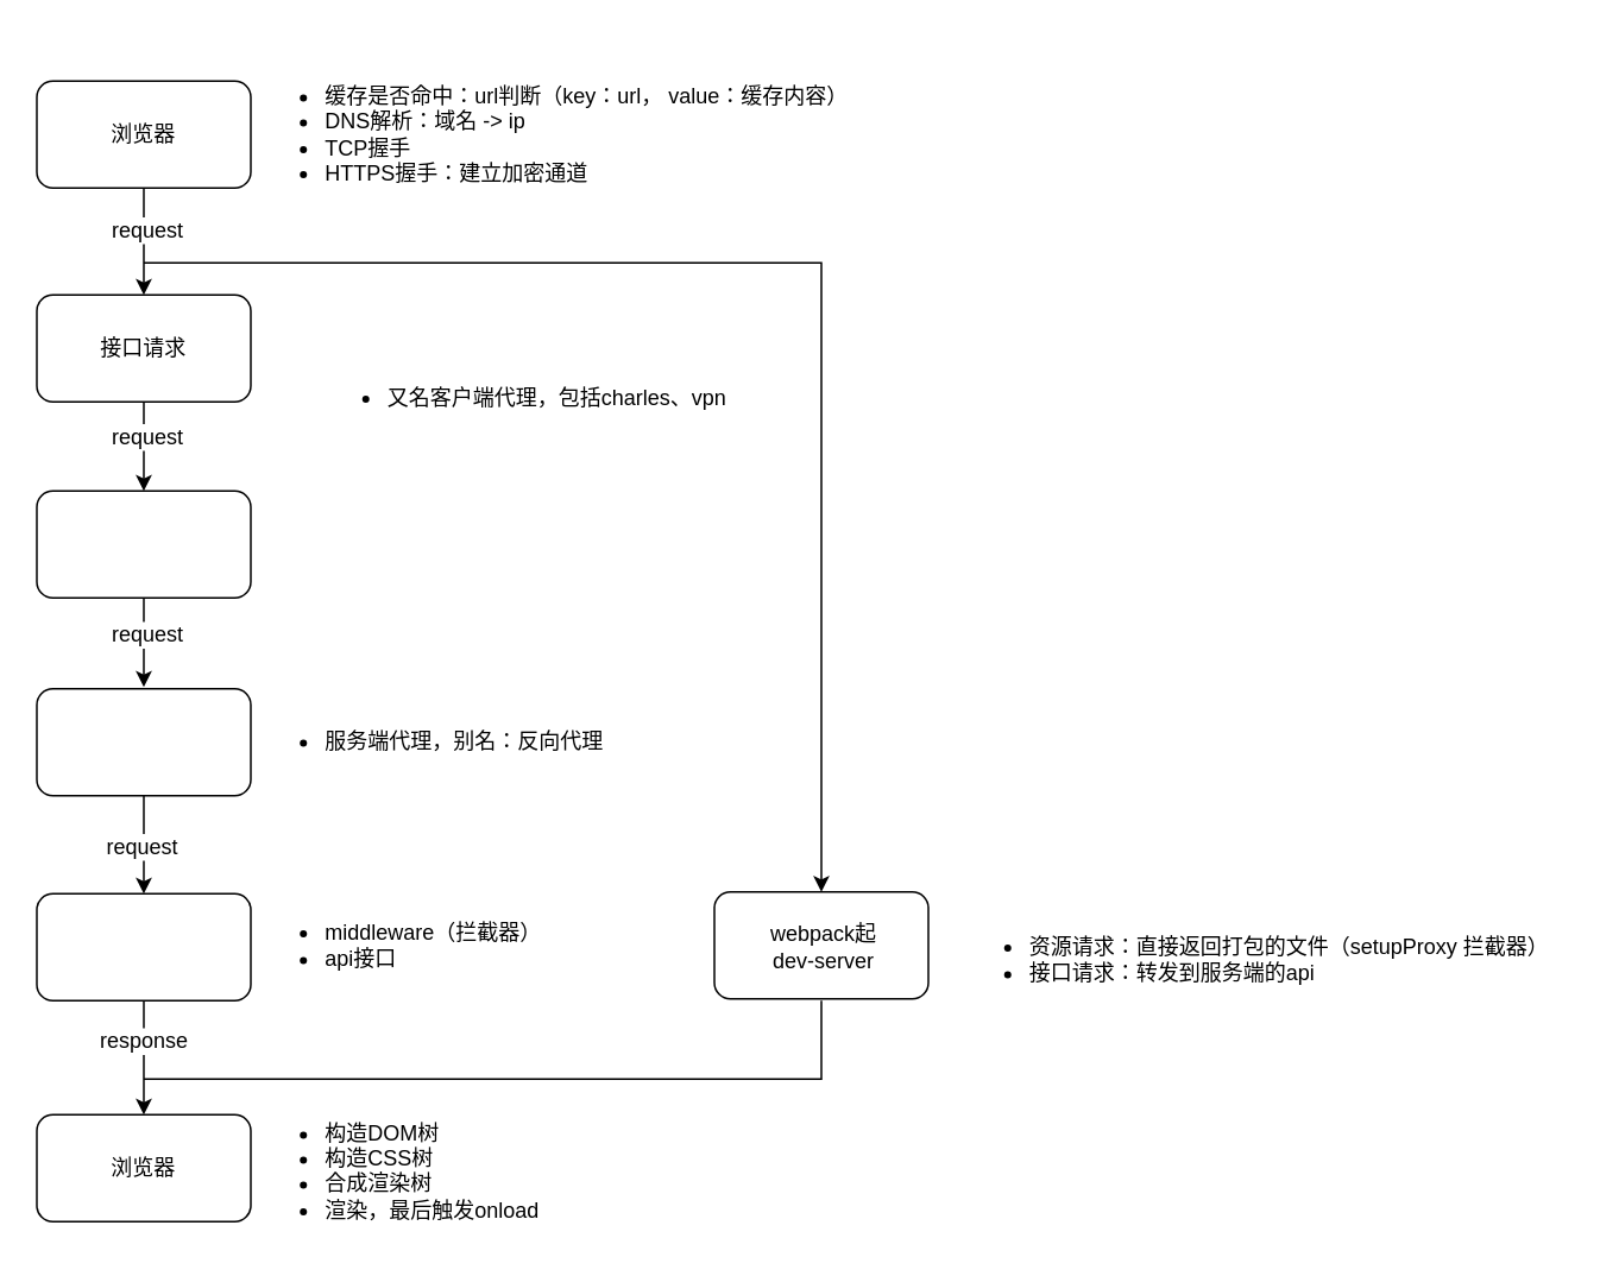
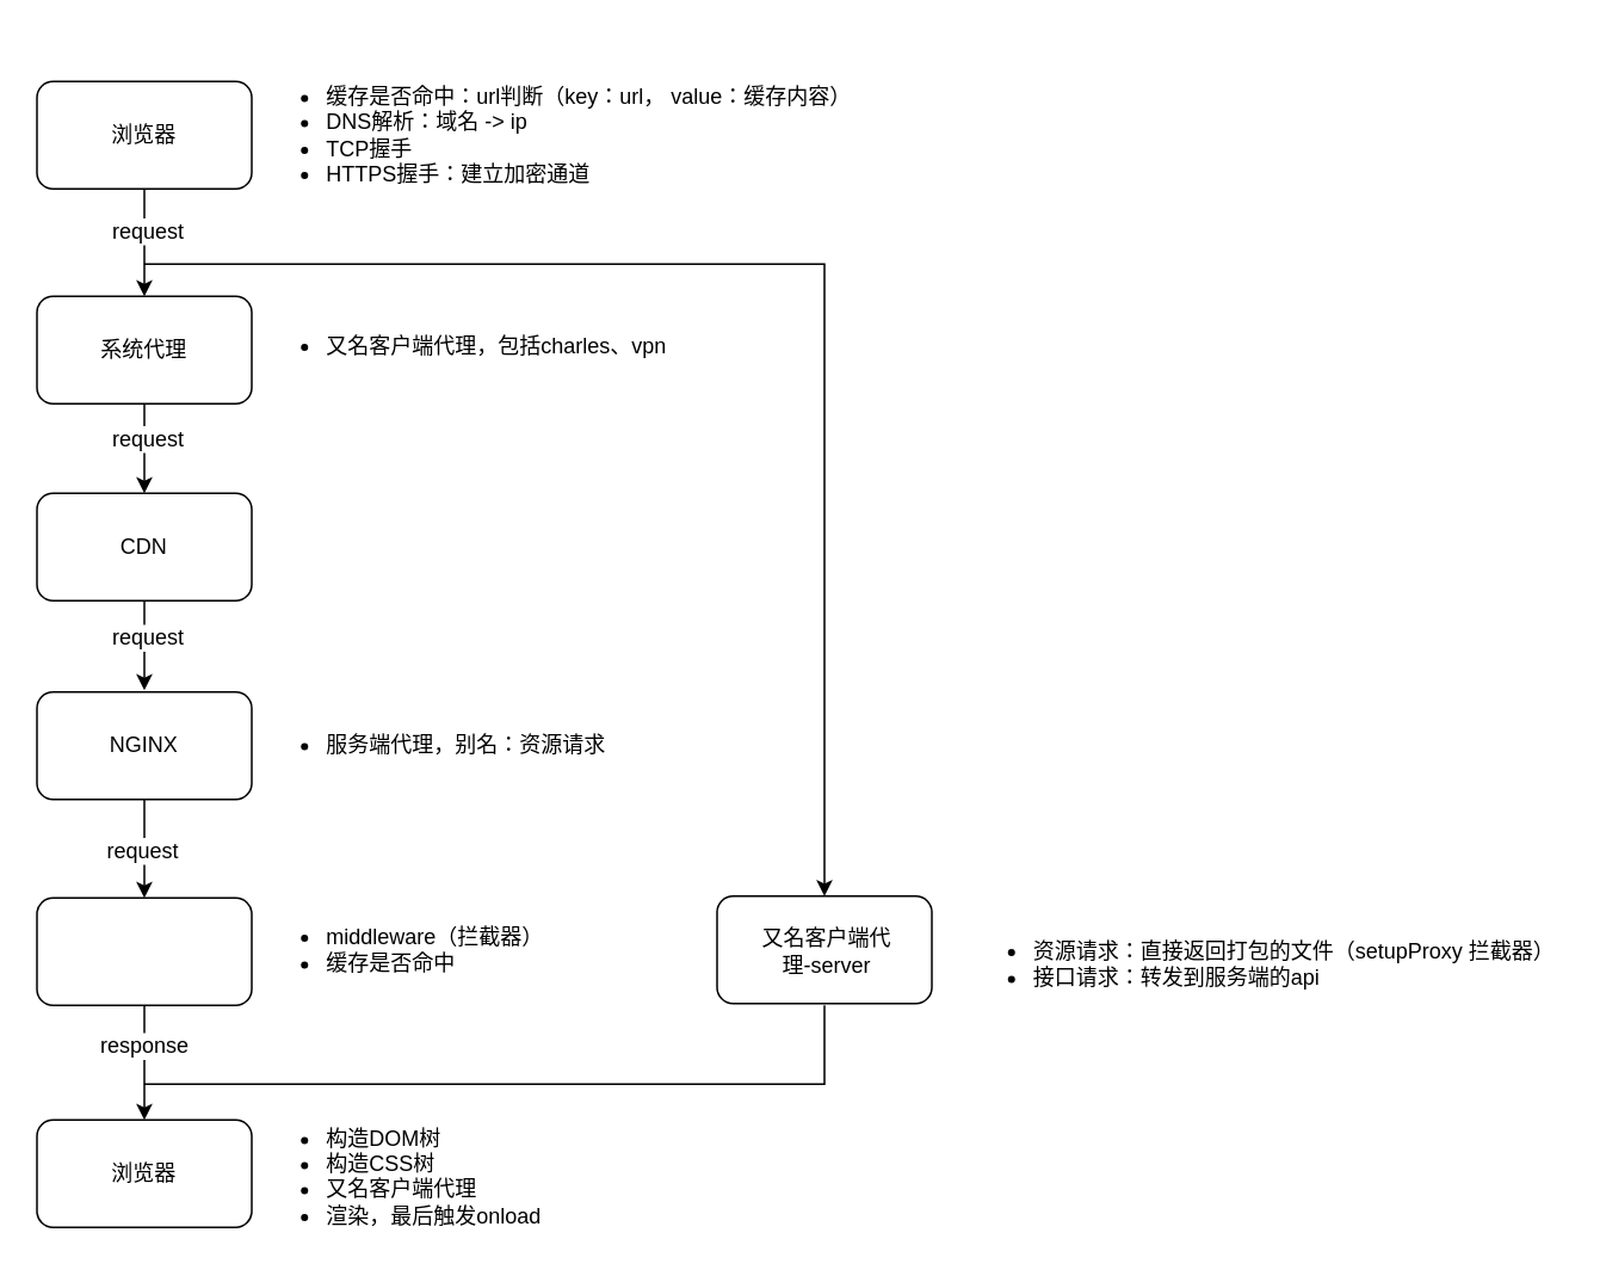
  <mxCell id="0" />
  <mxCell id="1" parent="0" />
  <mxCell id="2" style="edgeStyle=orthogonalEdgeStyle;rounded=0;orthogonalLoop=1;jettySize=auto;html=1;exitX=0.5;exitY=1;exitDx=0;exitDy=0;entryX=0.5;entryY=0;entryDx=0;entryDy=0;fontSize=12;" edge="1" parent="1" source="4" target="8"><mxGeometry relative="1" as="geometry" /></mxCell>
  <mxCell id="3" value="request" style="edgeLabel;html=1;align=center;verticalAlign=middle;resizable=0;points=[];fontSize=12;" vertex="1" connectable="0" parent="2"><mxGeometry x="-0.25" y="1" relative="1" as="geometry"><mxPoint as="offset" /></mxGeometry></mxCell>
  <mxCell id="4" value="" style="rounded=1;whiteSpace=wrap;html=1;" vertex="1" parent="1"><mxGeometry x="20" y="45" width="120" height="60" as="geometry" /></mxCell>
  <mxCell id="5" value="浏览器" style="text;html=1;strokeColor=none;fillColor=none;align=center;verticalAlign=middle;whiteSpace=wrap;rounded=0;" vertex="1" parent="1"><mxGeometry x="50" y="60" width="60" height="30" as="geometry" /></mxCell>
  <mxCell id="6" style="edgeStyle=orthogonalEdgeStyle;rounded=0;orthogonalLoop=1;jettySize=auto;html=1;fontSize=12;entryX=0.5;entryY=0;entryDx=0;entryDy=0;" edge="1" parent="1" source="8" target="15"><mxGeometry relative="1" as="geometry"><mxPoint x="80" y="275" as="targetPoint" /></mxGeometry></mxCell>
  <mxCell id="7" value="request" style="edgeLabel;html=1;align=center;verticalAlign=middle;resizable=0;points=[];fontSize=12;" vertex="1" connectable="0" parent="6"><mxGeometry x="-0.24" y="1" relative="1" as="geometry"><mxPoint as="offset" /></mxGeometry></mxCell>
  <mxCell id="8" value="" style="rounded=1;whiteSpace=wrap;html=1;" vertex="1" parent="1"><mxGeometry x="20" y="165" width="120" height="60" as="geometry" /></mxCell>
- <mxCell id="9" value="接口请求" style="text;html=1;strokeColor=none;fillColor=none;align=center;verticalAlign=middle;whiteSpace=wrap;rounded=0;" vertex="1" parent="1"><mxGeometry x="50" y="180" width="60" height="30" as="geometry" /></mxCell>
+ <mxCell id="9" value="系统代理" style="text;html=1;strokeColor=none;fillColor=none;align=center;verticalAlign=middle;whiteSpace=wrap;rounded=0;" vertex="1" parent="1"><mxGeometry x="50" y="180" width="60" height="30" as="geometry" /></mxCell>
  <mxCell id="10" style="edgeStyle=orthogonalEdgeStyle;rounded=0;orthogonalLoop=1;jettySize=auto;html=1;exitX=0.5;exitY=1;exitDx=0;exitDy=0;entryX=0.5;entryY=0;entryDx=0;entryDy=0;fontSize=12;" edge="1" parent="1" source="12" target="29"><mxGeometry relative="1" as="geometry" /></mxCell>
  <mxCell id="11" value="response" style="edgeLabel;html=1;align=center;verticalAlign=middle;resizable=0;points=[];fontSize=12;" vertex="1" connectable="0" parent="10"><mxGeometry x="-0.359" y="-1" relative="1" as="geometry"><mxPoint y="1" as="offset" /></mxGeometry></mxCell>
  <mxCell id="12" value="" style="rounded=1;whiteSpace=wrap;html=1;" vertex="1" parent="1"><mxGeometry x="20" y="501" width="120" height="60" as="geometry" /></mxCell>
  <mxCell id="13" style="edgeStyle=orthogonalEdgeStyle;rounded=0;orthogonalLoop=1;jettySize=auto;html=1;exitX=0.5;exitY=1;exitDx=0;exitDy=0;fontSize=12;" edge="1" parent="1" source="15"><mxGeometry relative="1" as="geometry"><mxPoint x="80" y="385" as="targetPoint" /></mxGeometry></mxCell>
  <mxCell id="14" value="request" style="edgeLabel;html=1;align=center;verticalAlign=middle;resizable=0;points=[];fontSize=12;" vertex="1" connectable="0" parent="13"><mxGeometry x="-0.2" y="1" relative="1" as="geometry"><mxPoint as="offset" /></mxGeometry></mxCell>
  <mxCell id="15" value="" style="rounded=1;whiteSpace=wrap;html=1;" vertex="1" parent="1"><mxGeometry x="20" y="275" width="120" height="60" as="geometry" /></mxCell>
+ <mxCell id="16" value="CDN" style="text;html=1;strokeColor=none;fillColor=none;align=center;verticalAlign=middle;whiteSpace=wrap;rounded=0;" vertex="1" parent="1"><mxGeometry x="50" y="290" width="60" height="30" as="geometry" /></mxCell>
  <mxCell id="17" value="&lt;ul style=&quot;font-size: 12px&quot;&gt;&lt;li&gt;缓存是否命中：url判断（key：url， value：缓存内容）&lt;/li&gt;&lt;li&gt;DNS解析：域名 -&amp;gt; ip&lt;/li&gt;&lt;li&gt;TCP握手&lt;/li&gt;&lt;li&gt;HTTPS握手：建立加密通道&lt;/li&gt;&lt;/ul&gt;" style="text;strokeColor=none;fillColor=none;html=1;whiteSpace=wrap;verticalAlign=middle;overflow=hidden;fontSize=19;" vertex="1" parent="1"><mxGeometry x="140" y="20" width="620" height="110" as="geometry" /></mxCell>
- <mxCell id="18" value="&lt;ul&gt;&lt;li&gt;又名客户端代理，包括charles、vpn&lt;/li&gt;&lt;/ul&gt;" style="text;strokeColor=none;fillColor=none;html=1;whiteSpace=wrap;verticalAlign=middle;overflow=hidden;fontSize=12;" vertex="1" parent="1"><mxGeometry x="175" y="183" width="460" height="80" as="geometry" /></mxCell>
+ <mxCell id="18" value="&lt;ul&gt;&lt;li&gt;又名客户端代理，包括charles、vpn&lt;/li&gt;&lt;/ul&gt;" style="text;strokeColor=none;fillColor=none;html=1;whiteSpace=wrap;verticalAlign=middle;overflow=hidden;fontSize=12;" vertex="1" parent="1"><mxGeometry x="140" y="153" width="460" height="80" as="geometry" /></mxCell>
  <mxCell id="19" style="edgeStyle=orthogonalEdgeStyle;rounded=0;orthogonalLoop=1;jettySize=auto;html=1;exitX=0.5;exitY=1;exitDx=0;exitDy=0;entryX=0.5;entryY=0;entryDx=0;entryDy=0;fontSize=12;" edge="1" parent="1" source="21" target="12"><mxGeometry relative="1" as="geometry" /></mxCell>
  <mxCell id="20" value="request" style="edgeLabel;html=1;align=center;verticalAlign=middle;resizable=0;points=[];fontSize=12;" vertex="1" connectable="0" parent="19"><mxGeometry x="0.018" y="-2" relative="1" as="geometry"><mxPoint as="offset" /></mxGeometry></mxCell>
  <mxCell id="21" value="" style="rounded=1;whiteSpace=wrap;html=1;" vertex="1" parent="1"><mxGeometry x="20" y="386" width="120" height="60" as="geometry" /></mxCell>
- <mxCell id="23" value="&lt;ul&gt;&lt;li&gt;middleware（拦截器）&lt;/li&gt;&lt;li&gt;api接口&lt;/li&gt;&lt;/ul&gt;" style="text;strokeColor=none;fillColor=none;html=1;whiteSpace=wrap;verticalAlign=middle;overflow=hidden;fontSize=12;" vertex="1" parent="1"><mxGeometry x="140" y="490" width="260" height="80" as="geometry" /></mxCell>
+ <mxCell id="22" value="NGINX" style="text;html=1;strokeColor=none;fillColor=none;align=center;verticalAlign=middle;whiteSpace=wrap;rounded=0;" vertex="1" parent="1"><mxGeometry x="50" y="401" width="60" height="30" as="geometry" /></mxCell>
+ <mxCell id="23" value="&lt;ul&gt;&lt;li&gt;middleware（拦截器）&lt;/li&gt;&lt;li&gt;缓存是否命中&lt;/li&gt;&lt;/ul&gt;" style="text;strokeColor=none;fillColor=none;html=1;whiteSpace=wrap;verticalAlign=middle;overflow=hidden;fontSize=12;" vertex="1" parent="1"><mxGeometry x="140" y="490" width="260" height="80" as="geometry" /></mxCell>
  <mxCell id="24" value="" style="endArrow=classic;html=1;rounded=0;fontSize=12;entryX=0.5;entryY=0;entryDx=0;entryDy=0;" edge="1" parent="1" target="25"><mxGeometry width="50" height="50" relative="1" as="geometry"><mxPoint x="80" y="147" as="sourcePoint" /><mxPoint x="460" y="495" as="targetPoint" /><Array as="points"><mxPoint x="460" y="147" /></Array></mxGeometry></mxCell>
  <mxCell id="25" value="" style="rounded=1;whiteSpace=wrap;html=1;" vertex="1" parent="1"><mxGeometry x="400" y="500" width="120" height="60" as="geometry" /></mxCell>
- <mxCell id="26" value="webpack起dev-server" style="text;html=1;strokeColor=none;fillColor=none;align=center;verticalAlign=middle;whiteSpace=wrap;rounded=0;" vertex="1" parent="1"><mxGeometry x="422" y="516" width="79" height="30" as="geometry" /></mxCell>
- <mxCell id="27" value="&lt;ul&gt;&lt;li&gt;服务端代理，别名：反向代理&lt;/li&gt;&lt;/ul&gt;" style="text;strokeColor=none;fillColor=none;html=1;whiteSpace=wrap;verticalAlign=middle;overflow=hidden;fontSize=12;" vertex="1" parent="1"><mxGeometry x="140" y="376" width="290" height="80" as="geometry" /></mxCell>
+ <mxCell id="26" value="又名客户端代理-server" style="text;html=1;strokeColor=none;fillColor=none;align=center;verticalAlign=middle;whiteSpace=wrap;rounded=0;" vertex="1" parent="1"><mxGeometry x="422" y="516" width="79" height="30" as="geometry" /></mxCell>
+ <mxCell id="27" value="&lt;ul&gt;&lt;li&gt;服务端代理，别名：资源请求&lt;/li&gt;&lt;/ul&gt;" style="text;strokeColor=none;fillColor=none;html=1;whiteSpace=wrap;verticalAlign=middle;overflow=hidden;fontSize=12;" vertex="1" parent="1"><mxGeometry x="140" y="376" width="290" height="80" as="geometry" /></mxCell>
  <mxCell id="28" value="&lt;ul&gt;&lt;li&gt;资源请求：直接返回打包的文件（setupProxy 拦截器）&lt;/li&gt;&lt;li&gt;接口请求：转发到服务端的api&lt;/li&gt;&lt;/ul&gt;" style="text;strokeColor=none;fillColor=none;html=1;whiteSpace=wrap;verticalAlign=middle;overflow=hidden;fontSize=12;" vertex="1" parent="1"><mxGeometry x="535" y="495" width="340" height="85" as="geometry" /></mxCell>
  <mxCell id="29" value="" style="rounded=1;whiteSpace=wrap;html=1;" vertex="1" parent="1"><mxGeometry x="20" y="625" width="120" height="60" as="geometry" /></mxCell>
  <mxCell id="30" value="浏览器" style="text;html=1;strokeColor=none;fillColor=none;align=center;verticalAlign=middle;whiteSpace=wrap;rounded=0;" vertex="1" parent="1"><mxGeometry x="50" y="640" width="60" height="30" as="geometry" /></mxCell>
  <mxCell id="31" value="" style="endArrow=none;html=1;rounded=0;fontSize=12;" edge="1" parent="1"><mxGeometry width="50" height="50" relative="1" as="geometry"><mxPoint x="80" y="605" as="sourcePoint" /><mxPoint x="460" y="561" as="targetPoint" /><Array as="points"><mxPoint x="460" y="605" /></Array></mxGeometry></mxCell>
- <mxCell id="32" value="&lt;ul&gt;&lt;li&gt;构造DOM树&lt;/li&gt;&lt;li&gt;构造CSS树&lt;/li&gt;&lt;li&gt;合成渲染树&lt;/li&gt;&lt;li&gt;渲染，最后触发onload&lt;/li&gt;&lt;/ul&gt;" style="text;strokeColor=none;fillColor=none;html=1;whiteSpace=wrap;verticalAlign=middle;overflow=hidden;fontSize=12;" vertex="1" parent="1"><mxGeometry x="140" y="614" width="290" height="80" as="geometry" /></mxCell>
+ <mxCell id="32" value="&lt;ul&gt;&lt;li&gt;构造DOM树&lt;/li&gt;&lt;li&gt;构造CSS树&lt;/li&gt;&lt;li&gt;又名客户端代理&lt;/li&gt;&lt;li&gt;渲染，最后触发onload&lt;/li&gt;&lt;/ul&gt;" style="text;strokeColor=none;fillColor=none;html=1;whiteSpace=wrap;verticalAlign=middle;overflow=hidden;fontSize=12;" vertex="1" parent="1"><mxGeometry x="140" y="614" width="290" height="80" as="geometry" /></mxCell>
